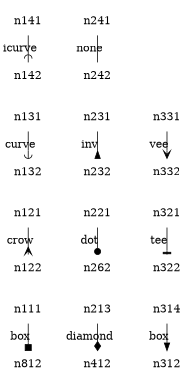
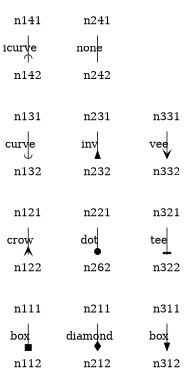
  digraph {
    rankdir=LR
    node [shape=none]
    n111
-   n112 [label=n812]
+   n112
    n121
    n122
    n131
    n132
    n141
    n142
-   n211 [label=n213]
-   n212 [label=n412]
+   n211
+   n212
    n221
    n222 [label=n262]
    n231
    n232
    n241
    n242
-   n311 [label=n314]
+   n311
    n312
    n321
    n322
    n331
    n332
    subgraph sub_1 {
      rank=same
      n111
      n112
      n121
      n122
      n131
      n132
      n141
      n142
    }
    subgraph sub_2 {
      rank=same
      n211
      n212
      n221
      n222
      n231
      n232
      n241
      n242
    }
    subgraph sub_3 {
      rank=same
      n311
      n312
      n321
      n322
      n331
      n332
    }
    n111 -> n112 [arrowhead=box label=box]
    n111 -> n211 [style=invis]
    n121 -> n122 [arrowhead=crow label=crow]
    n121 -> n221 [style=invis]
    n131 -> n132 [arrowhead=curve label=curve]
    n131 -> n231 [style=invis]
    n141 -> n142 [arrowhead=icurve label=icurve]
    n141 -> n241 [style=invis]
    n211 -> n212 [arrowhead=diamond label=diamond]
    n211 -> n311 [style=invis]
    n221 -> n222 [arrowhead=dot label=dot]
    n221 -> n321 [style=invis]
    n231 -> n232 [arrowhead=inv label=inv]
    n231 -> n331 [style=invis]
    n241 -> n242 [arrowhead=none label=none]
    n311 -> n312 [arrowhead=normal label=box]
    n321 -> n322 [arrowhead=tee label=tee]
    n331 -> n332 [arrowhead=vee label=vee]
  }
